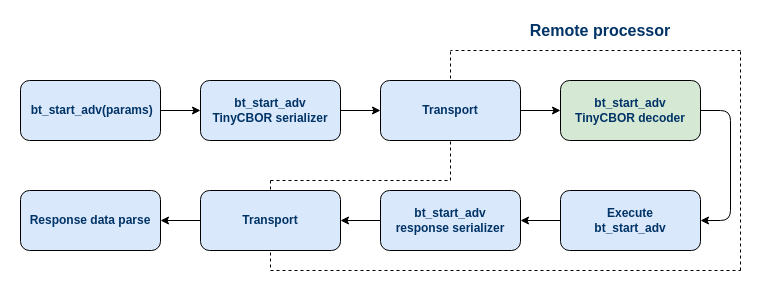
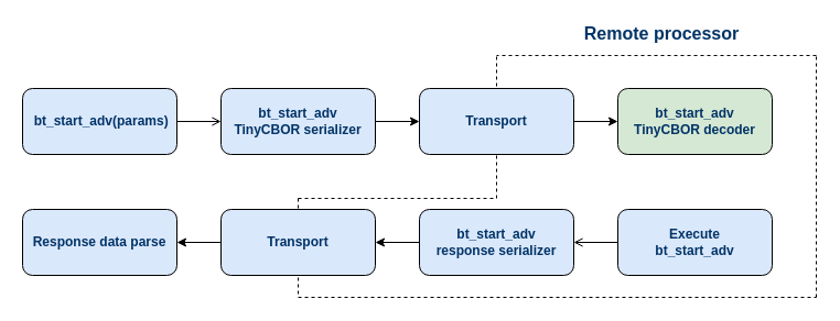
  <mxCell id="0" />
  <mxCell id="1" parent="0" />
- <mxCell id="2" value="" style="edgeStyle=orthogonalEdgeStyle;rounded=0;orthogonalLoop=1;jettySize=auto;html=1;" parent="1" source="3" target="5" edge="1"><mxGeometry relative="1" as="geometry" /></mxCell>
+ <mxCell id="2" value="" style="edgeStyle=orthogonalEdgeStyle;rounded=0;orthogonalLoop=1;jettySize=auto;html=1;endArrow=open;" parent="1" source="3" target="5" edge="1"><mxGeometry relative="1" as="geometry" /></mxCell>
  <mxCell id="3" value="&lt;font color=&quot;#003366&quot;&gt;&amp;nbsp;bt_start_adv(params)&lt;/font&gt;" style="rounded=1;whiteSpace=wrap;html=1;fillColor=#dae8fc;fontStyle=1" parent="1" vertex="1"><mxGeometry x="20" y="80" width="140" height="60" as="geometry" /></mxCell>
  <mxCell id="4" value="" style="edgeStyle=orthogonalEdgeStyle;rounded=0;orthogonalLoop=1;jettySize=auto;html=1;" parent="1" source="5" target="21" edge="1"><mxGeometry relative="1" as="geometry" /></mxCell>
  <mxCell id="5" value="&lt;div&gt;&lt;font color=&quot;#003366&quot;&gt;bt_start_adv&lt;/font&gt;&lt;/div&gt;&lt;div&gt;&lt;font color=&quot;#003366&quot;&gt;TinyCBOR serializer&lt;/font&gt;&lt;br&gt;&lt;/div&gt;" style="rounded=1;whiteSpace=wrap;html=1;fillColor=#dae8fc;fontStyle=1" parent="1" vertex="1"><mxGeometry x="200" y="80" width="140" height="60" as="geometry" /></mxCell>
  <mxCell id="6" value="" style="edgeStyle=none;rounded=1;orthogonalLoop=1;jettySize=auto;html=1;" parent="1" source="21" target="8" edge="1"><mxGeometry relative="1" as="geometry" /></mxCell>
- <mxCell id="7" value="" style="edgeStyle=none;rounded=1;orthogonalLoop=1;jettySize=auto;html=1;entryX=1;entryY=0.5;entryDx=0;entryDy=0;exitX=1;exitY=0.5;exitDx=0;exitDy=0;" parent="1" source="8" target="10" edge="1"><mxGeometry relative="1" as="geometry"><mxPoint x="760" y="110" as="targetPoint" /><Array as="points"><mxPoint x="730" y="110" /><mxPoint x="730" y="220" /></Array></mxGeometry></mxCell>
  <mxCell id="8" value="&lt;div&gt;&lt;font color=&quot;#003366&quot;&gt;bt_start_adv&lt;/font&gt;&lt;/div&gt;&lt;div&gt;&lt;font color=&quot;#003366&quot;&gt;TinyCBOR decoder&lt;/font&gt;&lt;/div&gt;" style="rounded=1;whiteSpace=wrap;html=1;fillColor=#d5e8d4;fontStyle=1;" parent="1" vertex="1"><mxGeometry x="560" y="80" width="140" height="60" as="geometry" /></mxCell>
- <mxCell id="9" value="" style="edgeStyle=none;rounded=1;orthogonalLoop=1;jettySize=auto;html=1;" parent="1" source="10" target="12" edge="1"><mxGeometry relative="1" as="geometry" /></mxCell>
+ <mxCell id="9" value="" style="edgeStyle=none;rounded=1;orthogonalLoop=1;jettySize=auto;html=1;endArrow=open;" parent="1" source="10" target="12" edge="1"><mxGeometry relative="1" as="geometry" /></mxCell>
  <mxCell id="10" value="&lt;div&gt;&lt;font color=&quot;#003366&quot;&gt;Execute&lt;/font&gt;&lt;/div&gt;&lt;div&gt;&lt;font color=&quot;#003366&quot;&gt;bt_start_adv&lt;/font&gt;&lt;br&gt;&lt;/div&gt;" style="rounded=1;whiteSpace=wrap;html=1;fillColor=#dae8fc;fontStyle=1" parent="1" vertex="1"><mxGeometry x="560" y="190" width="140" height="60" as="geometry" /></mxCell>
  <mxCell id="11" value="" style="edgeStyle=none;rounded=1;orthogonalLoop=1;jettySize=auto;html=1;" parent="1" source="12" target="22" edge="1"><mxGeometry relative="1" as="geometry" /></mxCell>
  <mxCell id="12" value="&lt;div&gt;&lt;font color=&quot;#003366&quot;&gt;bt_start_adv&lt;/font&gt;&lt;/div&gt;&lt;div&gt;&lt;font color=&quot;#003366&quot;&gt;response serializer&lt;/font&gt;&lt;/div&gt;" style="rounded=1;whiteSpace=wrap;html=1;fillColor=#dae8fc;fontStyle=1" parent="1" vertex="1"><mxGeometry x="380" y="190" width="140" height="60" as="geometry" /></mxCell>
  <mxCell id="13" value="" style="edgeStyle=none;rounded=1;orthogonalLoop=1;jettySize=auto;html=1;" parent="1" source="22" target="14" edge="1"><mxGeometry relative="1" as="geometry" /></mxCell>
  <mxCell id="14" value="&lt;font color=&quot;#003366&quot;&gt;Response data parse&lt;/font&gt;" style="rounded=1;whiteSpace=wrap;html=1;fillColor=#dae8fc;fontStyle=1" parent="1" vertex="1"><mxGeometry x="20" y="190" width="140" height="60" as="geometry" /></mxCell>
  <mxCell id="15" value="" style="endArrow=none;dashed=1;html=1;" parent="1" edge="1"><mxGeometry width="50" height="50" relative="1" as="geometry"><mxPoint x="270" y="180" as="sourcePoint" /><mxPoint x="450" y="180" as="targetPoint" /></mxGeometry></mxCell>
  <mxCell id="16" value="" style="endArrow=none;dashed=1;html=1;" parent="1" edge="1"><mxGeometry width="50" height="50" relative="1" as="geometry"><mxPoint x="270" y="180" as="sourcePoint" /><mxPoint x="270" y="270" as="targetPoint" /></mxGeometry></mxCell>
  <mxCell id="17" value="" style="endArrow=none;dashed=1;html=1;" parent="1" edge="1"><mxGeometry width="50" height="50" relative="1" as="geometry"><mxPoint x="450" y="180" as="sourcePoint" /><mxPoint x="450" y="50" as="targetPoint" /></mxGeometry></mxCell>
  <mxCell id="18" value="" style="endArrow=none;dashed=1;html=1;" parent="1" edge="1"><mxGeometry width="50" height="50" relative="1" as="geometry"><mxPoint x="740" y="50" as="sourcePoint" /><mxPoint x="450" y="50" as="targetPoint" /></mxGeometry></mxCell>
  <mxCell id="19" value="" style="endArrow=none;dashed=1;html=1;" parent="1" edge="1"><mxGeometry width="50" height="50" relative="1" as="geometry"><mxPoint x="740" y="270" as="sourcePoint" /><mxPoint x="740" y="50" as="targetPoint" /></mxGeometry></mxCell>
  <mxCell id="20" value="" style="endArrow=none;dashed=1;html=1;" parent="1" edge="1"><mxGeometry width="50" height="50" relative="1" as="geometry"><mxPoint x="270" y="270" as="sourcePoint" /><mxPoint x="740" y="270" as="targetPoint" /></mxGeometry></mxCell>
  <mxCell id="21" value="&lt;font color=&quot;#003366&quot;&gt;Transport&lt;/font&gt;" style="rounded=1;whiteSpace=wrap;html=1;fillColor=#dae8fc;fontStyle=1" parent="1" vertex="1"><mxGeometry x="380" y="80" width="140" height="60" as="geometry" /></mxCell>
  <mxCell id="22" value="&lt;font color=&quot;#003366&quot;&gt;Transport&lt;/font&gt;" style="rounded=1;whiteSpace=wrap;html=1;fillColor=#dae8fc;fontStyle=1" parent="1" vertex="1"><mxGeometry x="200" y="190" width="140" height="60" as="geometry" /></mxCell>
  <mxCell id="23" value="&lt;font style=&quot;font-size: 16px&quot; color=&quot;#003366&quot;&gt;&lt;b&gt;Remote processor&lt;/b&gt;&lt;/font&gt;" style="text;html=1;strokeColor=none;fillColor=none;align=center;verticalAlign=middle;whiteSpace=wrap;rounded=0;" parent="1" vertex="1"><mxGeometry x="520" y="20" width="160" height="20" as="geometry" /></mxCell>
